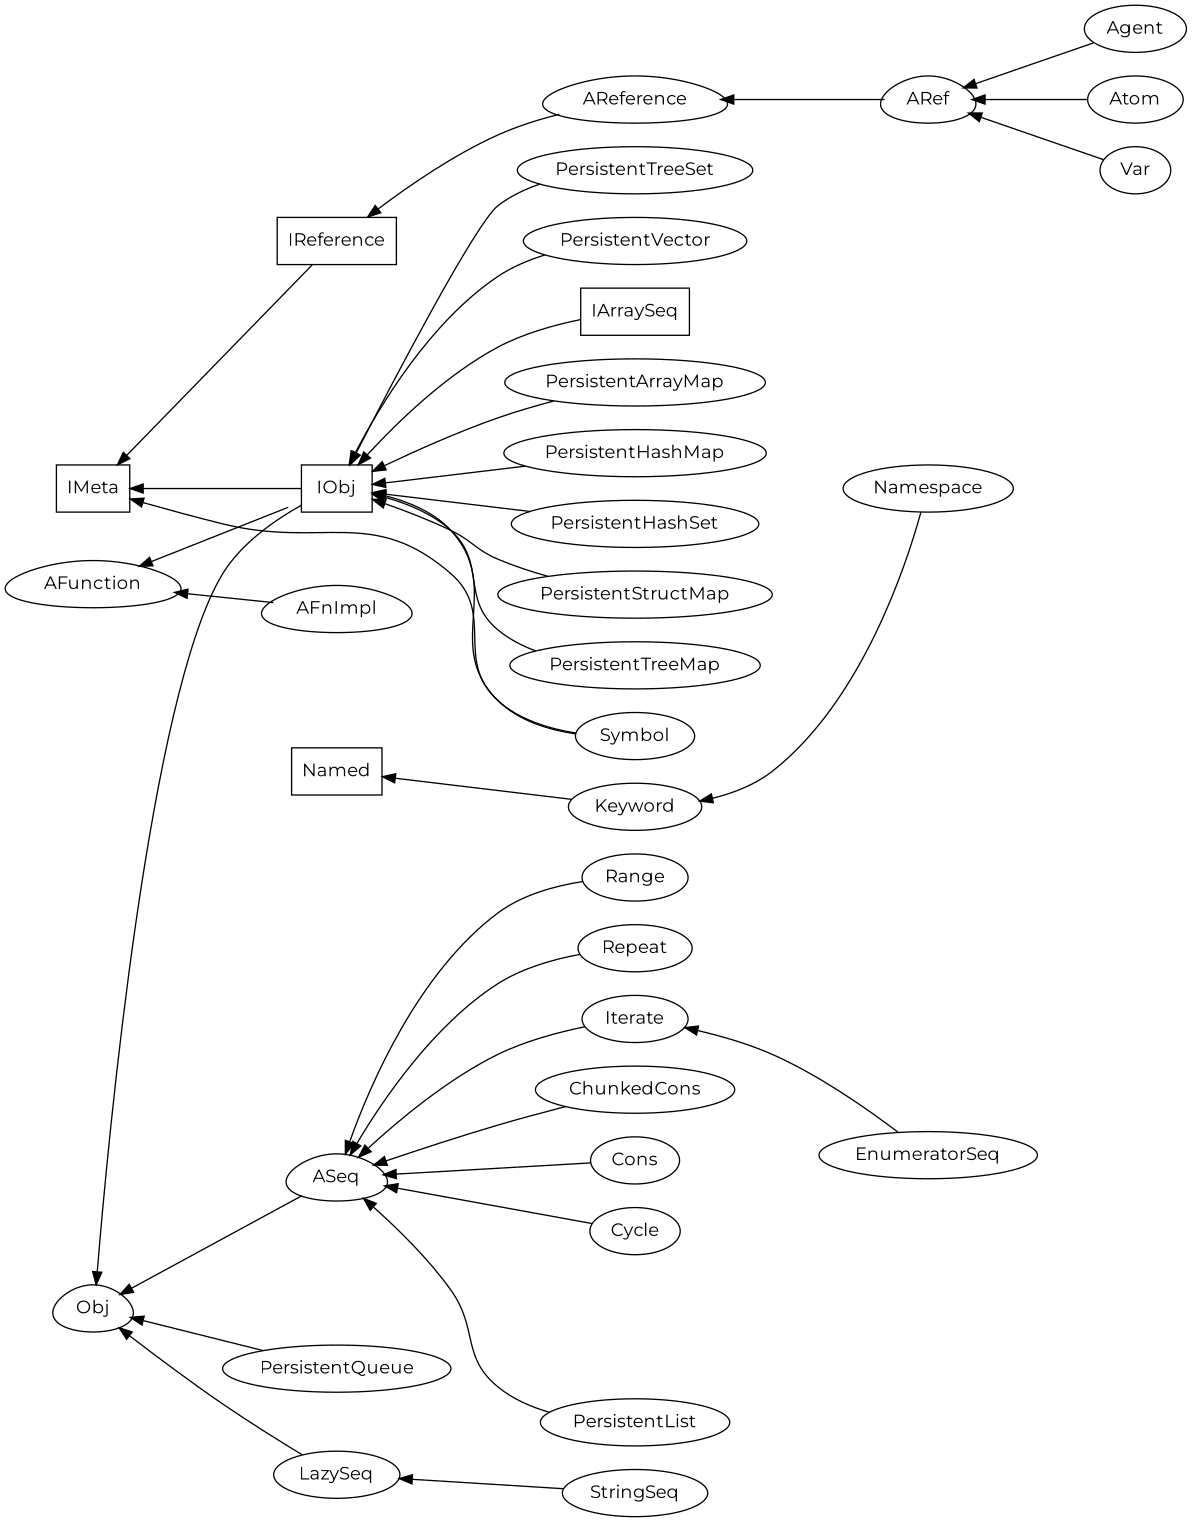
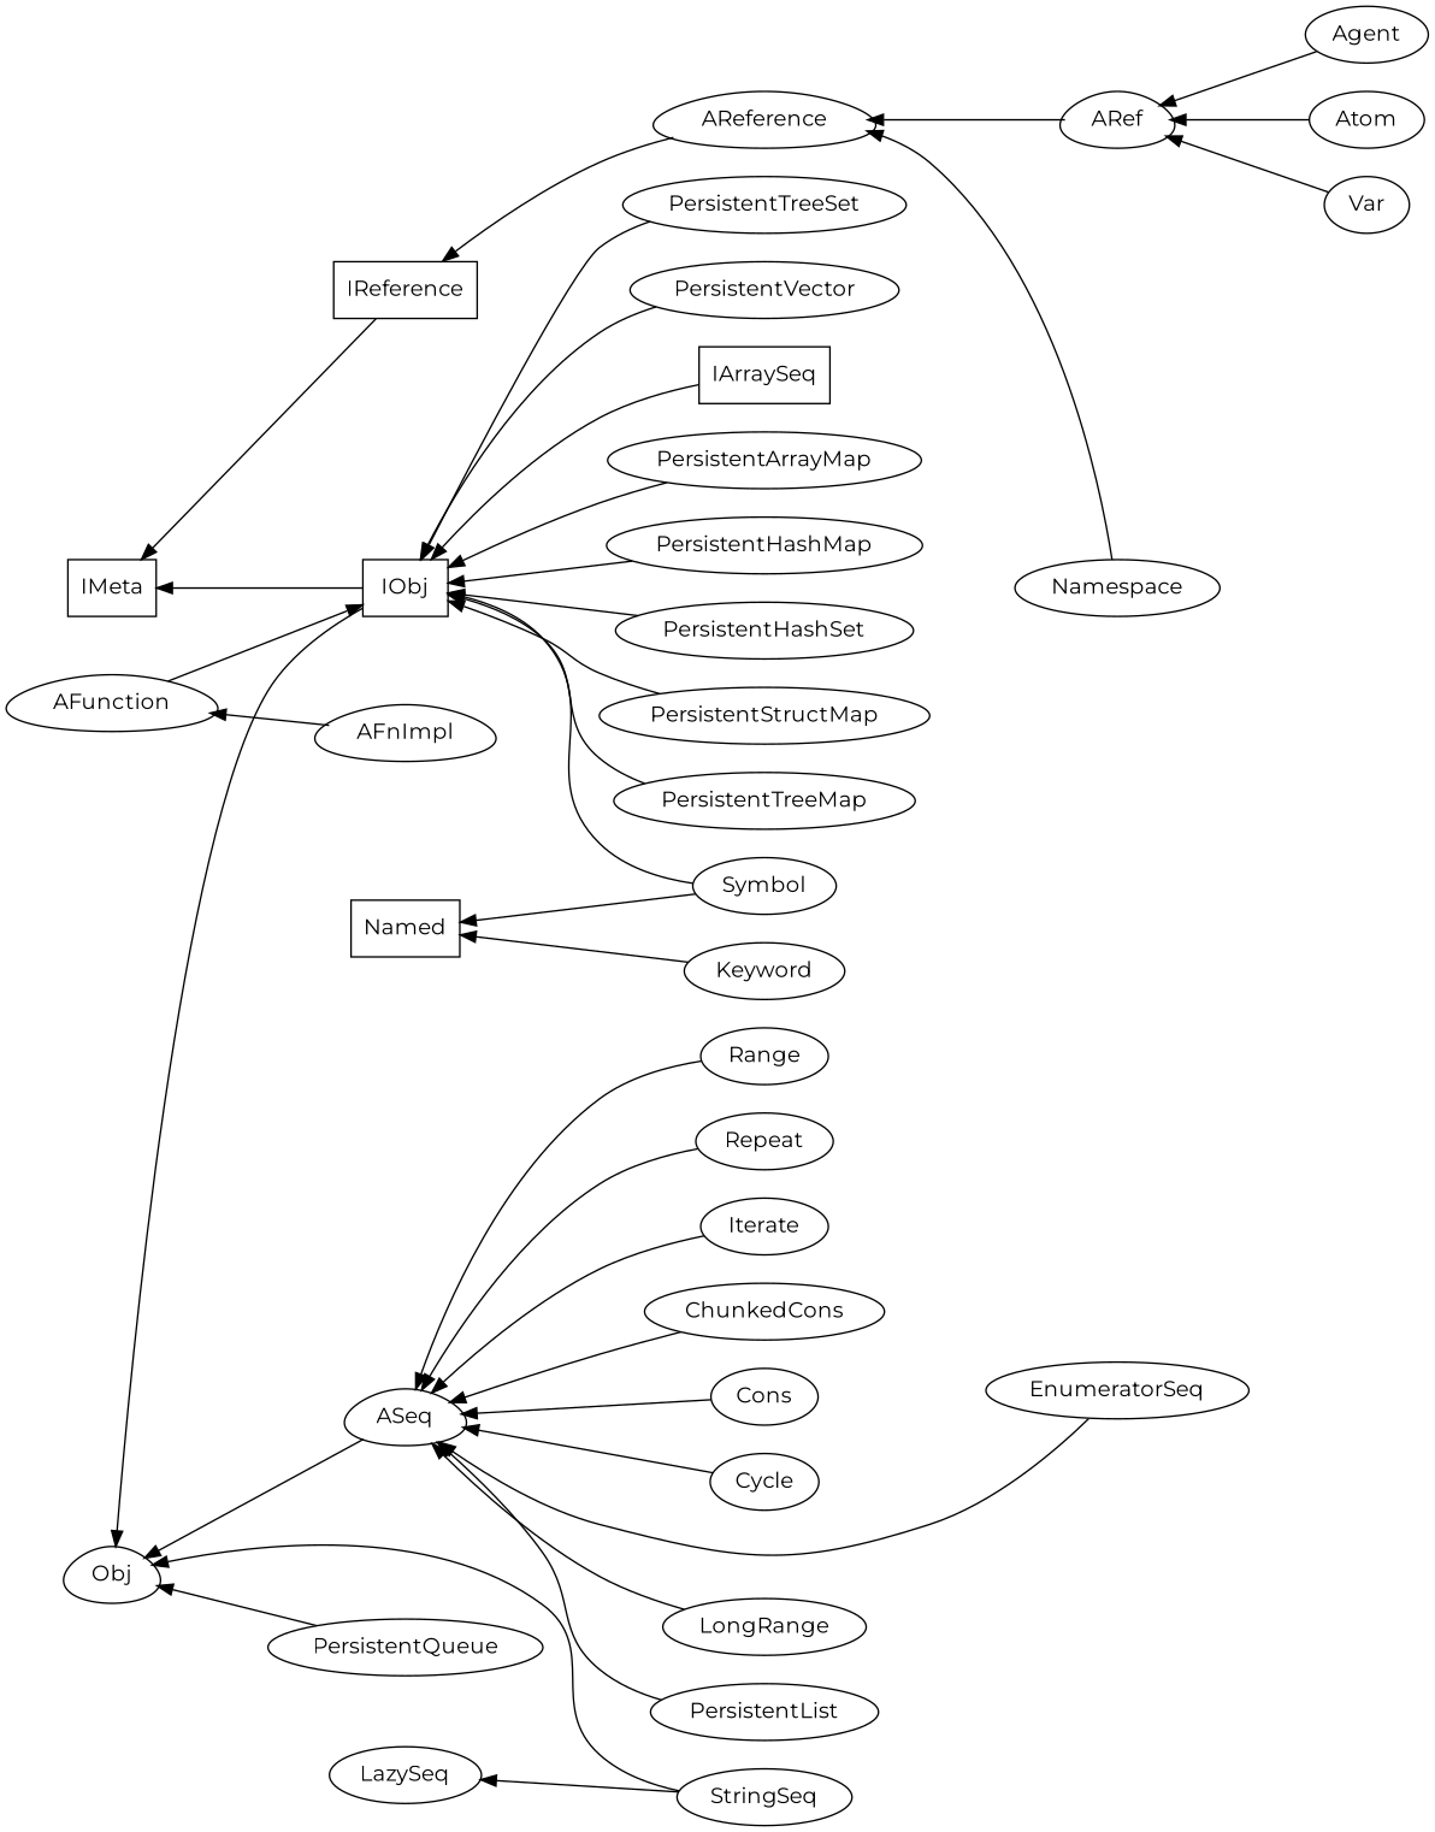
  strict digraph {
    concentrate=true
    fontname=Montserrat
    rankdir=RL
    node [fontname=Montserrat shape=ellipse]
    edge [fontname=Montserrat]
    IReference [shape=box]
    IMeta [shape=box]
    IObj [shape=box]
    IArraySeq [shape=box]
    Named [shape=box]
    AFunction [shape=egg]
    ARef [shape=egg]
    AReference [shape=egg]
    Obj [shape=egg]
    AFnImpl [shape=egg]
    ASeq [shape=egg]
    Agent
    Atom
    ChunkedCons
    Cons
    Cycle
    EnumeratorSeq
    Iterate
    Keyword
    LazySeq
+   LongRange
    Namespace
    PersistentArrayMap
    PersistentHashMap
    PersistentHashSet
    PersistentList
    PersistentQueue
    PersistentStructMap
    PersistentTreeMap
    PersistentTreeSet
    PersistentVector
    Range
    Repeat
    StringSeq
    Symbol
    Var
    subgraph sub_1 {
      IReference
      IMeta
      IObj
      IArraySeq
      Named
    }
    subgraph sub_2 {
      IReference
      IObj
      AFunction
      ARef
      AReference
      Obj
      AFnImpl
      ASeq
    }
    subgraph sub_3 {
      IObj
      Named
      ARef
      AReference
      Obj
      ASeq
      Agent
      Atom
      ChunkedCons
      Cons
      Cycle
      EnumeratorSeq
      Iterate
      Keyword
      LazySeq
+     LongRange
      Namespace
      PersistentArrayMap
      PersistentHashMap
      PersistentHashSet
      PersistentList
      PersistentQueue
      PersistentStructMap
      PersistentTreeMap
      PersistentTreeSet
      PersistentVector
      Range
      Repeat
      StringSeq
      Symbol
      Var
    }
    IReference -> IMeta
    IObj -> IMeta
    IObj -> Obj
    IArraySeq -> IObj
-   IObj -> AFunction
+   AFunction -> IObj
    ARef -> AReference
    AReference -> IReference
    AFnImpl -> AFunction
    ASeq -> Obj
    Agent -> ARef
    Atom -> ARef
    ChunkedCons -> ASeq
    Cons -> ASeq
    Cycle -> ASeq
-   EnumeratorSeq -> Iterate
+   EnumeratorSeq -> ASeq
    Iterate -> ASeq
    Keyword -> Named
-   LazySeq -> Obj
-   Namespace -> Keyword
+   StringSeq -> Obj
+   LongRange -> ASeq
+   Namespace -> AReference
    PersistentArrayMap -> IObj
    PersistentHashMap -> IObj
    PersistentHashSet -> IObj
    PersistentList -> ASeq
    PersistentQueue -> Obj
    PersistentStructMap -> IObj
    PersistentTreeMap -> IObj
    PersistentTreeSet -> IObj
    PersistentVector -> IObj
    Range -> ASeq
    Repeat -> ASeq
    StringSeq -> LazySeq
    Symbol -> IObj
-   Symbol -> IMeta
+   Symbol -> Named
    Var -> ARef
  }
